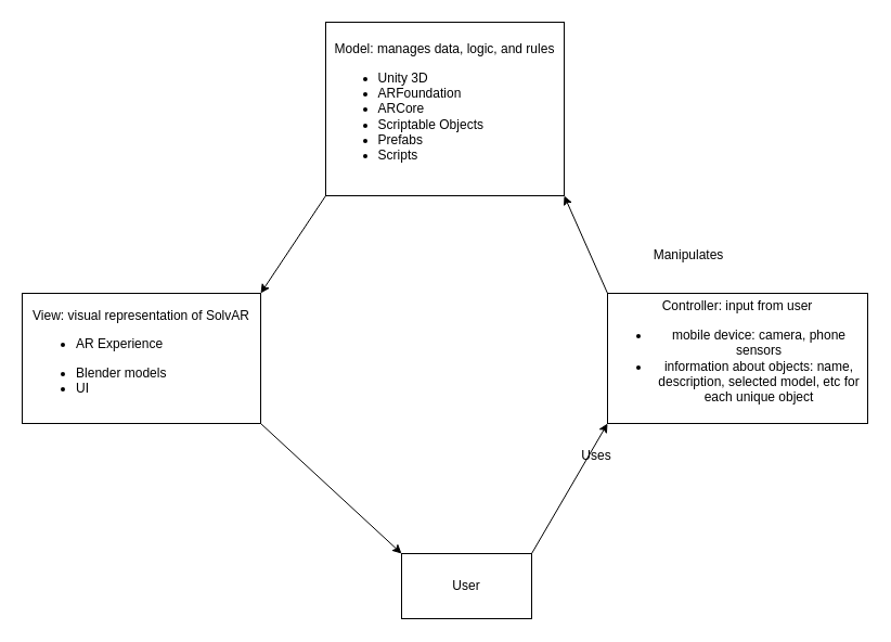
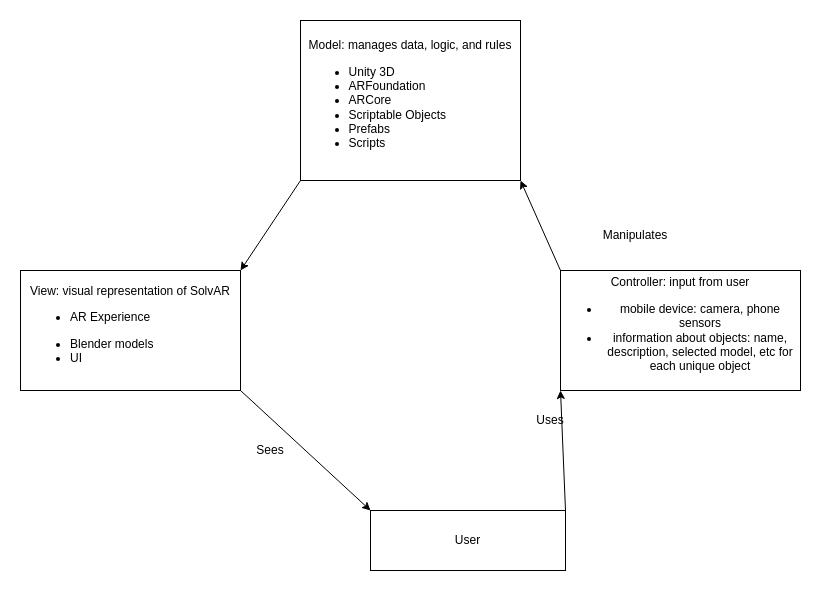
  <mxCell id="0" />
  <mxCell id="1" parent="0" />
  <mxCell id="2" value="&lt;div&gt;Model: manages data, logic, and rules&lt;br&gt;&lt;/div&gt;&lt;div align=&quot;left&quot;&gt;&lt;ul&gt;&lt;li&gt;Unity 3D&lt;br&gt;&lt;/li&gt;&lt;li&gt;ARFoundation&lt;/li&gt;&lt;li&gt;ARCore&lt;/li&gt;&lt;li&gt;Scriptable Objects&lt;/li&gt;&lt;li&gt;Prefabs&lt;/li&gt;&lt;li&gt;Scripts&lt;/li&gt;&lt;/ul&gt;&lt;/div&gt;" style="rounded=0;whiteSpace=wrap;html=1;" parent="1" vertex="1"><mxGeometry x="300" y="20" width="220" height="160" as="geometry" /></mxCell>
  <mxCell id="3" value="&lt;div&gt;View: visual representation of SolvAR&lt;br&gt;&lt;/div&gt;&lt;div align=&quot;left&quot;&gt;&lt;ul&gt;&lt;li&gt;AR Experience&lt;/li&gt;&lt;/ul&gt;&lt;/div&gt;&lt;div align=&quot;left&quot;&gt;&lt;ul&gt;&lt;li&gt;Blender models&lt;/li&gt;&lt;li&gt;UI&lt;br&gt;&lt;/li&gt;&lt;/ul&gt;&lt;/div&gt;" style="rounded=0;whiteSpace=wrap;html=1;" parent="1" vertex="1"><mxGeometry x="20" y="270" width="220" height="120" as="geometry" /></mxCell>
- <mxCell id="4" value="User" style="rounded=0;whiteSpace=wrap;html=1;" parent="1" vertex="1"><mxGeometry x="370" y="510" width="120" height="60" as="geometry" /></mxCell>
+ <mxCell id="4" value="User" style="rounded=0;whiteSpace=wrap;html=1;" parent="1" vertex="1"><mxGeometry x="370" y="510" width="195" height="60" as="geometry" /></mxCell>
  <mxCell id="5" value="&lt;div&gt;Controller: input from user&lt;br&gt;&lt;/div&gt;&lt;div&gt;&lt;ul&gt;&lt;li&gt;mobile device: camera, phone sensors&lt;/li&gt;&lt;li&gt;information about objects: name, description, selected model, etc for each unique object&lt;br&gt;&lt;/li&gt;&lt;/ul&gt;&lt;/div&gt;" style="rounded=0;whiteSpace=wrap;html=1;" parent="1" vertex="1"><mxGeometry x="560" y="270" width="240" height="120" as="geometry" /></mxCell>
  <mxCell id="6" value="" style="endArrow=classic;html=1;entryX=1;entryY=0;entryDx=0;entryDy=0;exitX=0;exitY=1;exitDx=0;exitDy=0;" parent="1" source="2" target="3" edge="1"><mxGeometry width="50" height="50" relative="1" as="geometry"><mxPoint x="390" y="370" as="sourcePoint" /><mxPoint x="440" y="320" as="targetPoint" /></mxGeometry></mxCell>
  <mxCell id="7" value="" style="endArrow=classic;html=1;exitX=0;exitY=0;exitDx=0;exitDy=0;entryX=1;entryY=1;entryDx=0;entryDy=0;" parent="1" source="5" target="2" edge="1"><mxGeometry width="50" height="50" relative="1" as="geometry"><mxPoint x="390" y="370" as="sourcePoint" /><mxPoint x="440" y="320" as="targetPoint" /></mxGeometry></mxCell>
  <mxCell id="8" value="" style="endArrow=classic;html=1;exitX=1;exitY=1;exitDx=0;exitDy=0;entryX=0;entryY=0;entryDx=0;entryDy=0;" parent="1" source="3" target="4" edge="1"><mxGeometry width="50" height="50" relative="1" as="geometry"><mxPoint x="390" y="370" as="sourcePoint" /><mxPoint x="440" y="320" as="targetPoint" /></mxGeometry></mxCell>
  <mxCell id="9" value="" style="endArrow=classic;html=1;exitX=1;exitY=0;exitDx=0;exitDy=0;entryX=0;entryY=1;entryDx=0;entryDy=0;" parent="1" source="4" target="5" edge="1"><mxGeometry width="50" height="50" relative="1" as="geometry"><mxPoint x="390" y="370" as="sourcePoint" /><mxPoint x="440" y="320" as="targetPoint" /></mxGeometry></mxCell>
+ <mxCell id="10" value="Sees" style="text;html=1;strokeColor=none;fillColor=none;align=center;verticalAlign=middle;whiteSpace=wrap;rounded=0;" parent="1" vertex="1"><mxGeometry x="250" y="440" width="40" height="20" as="geometry" /></mxCell>
  <mxCell id="11" value="Uses" style="text;html=1;strokeColor=none;fillColor=none;align=center;verticalAlign=middle;whiteSpace=wrap;rounded=0;" parent="1" vertex="1"><mxGeometry x="530" y="410" width="40" height="20" as="geometry" /></mxCell>
  <mxCell id="12" value="Manipulates" style="text;html=1;strokeColor=none;fillColor=none;align=center;verticalAlign=middle;whiteSpace=wrap;rounded=0;" parent="1" vertex="1"><mxGeometry x="615" y="225" width="40" height="20" as="geometry" /></mxCell>
